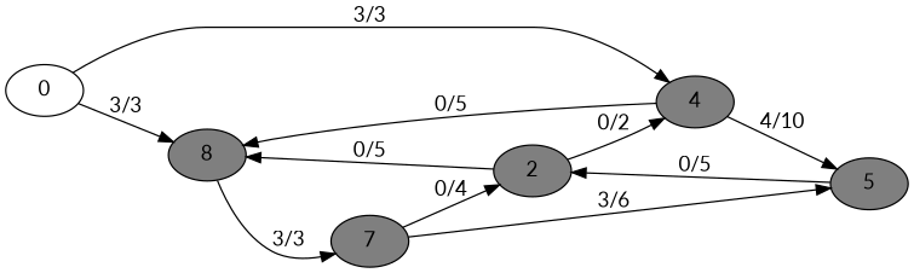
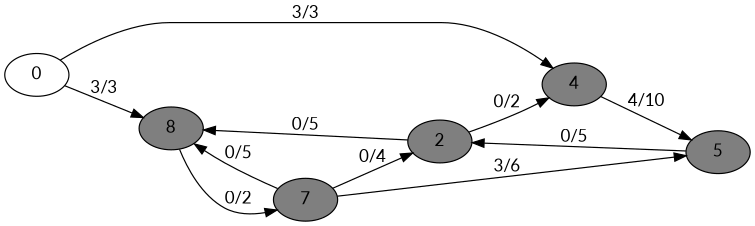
  digraph {
    fontname=Lato
    rankdir=LR
    node [fillcolor=grey50 fontname=Lato style=filled]
    edge [fontname=Lato]
    0 [fillcolor=grey100]
    n2 [label=8]
    4
    n4 [label=7]
    5
    2
    0 -> n2 [label="3/3"]
    0 -> 4 [label="3/3"]
-   n2 -> n4 [label="3/3"]
+   n2 -> n4 [label="0/2"]
    4 -> 5 [label="4/10"]
-   4 -> n2 [label="0/5"]
+   n4 -> n2 [label="0/5"]
    n4 -> 5 [label="3/6"]
    n4 -> 2 [label="0/4"]
    5 -> 2 [label="0/5"]
    2 -> n2 [label="0/5"]
    2 -> 4 [label="0/2"]
  }
